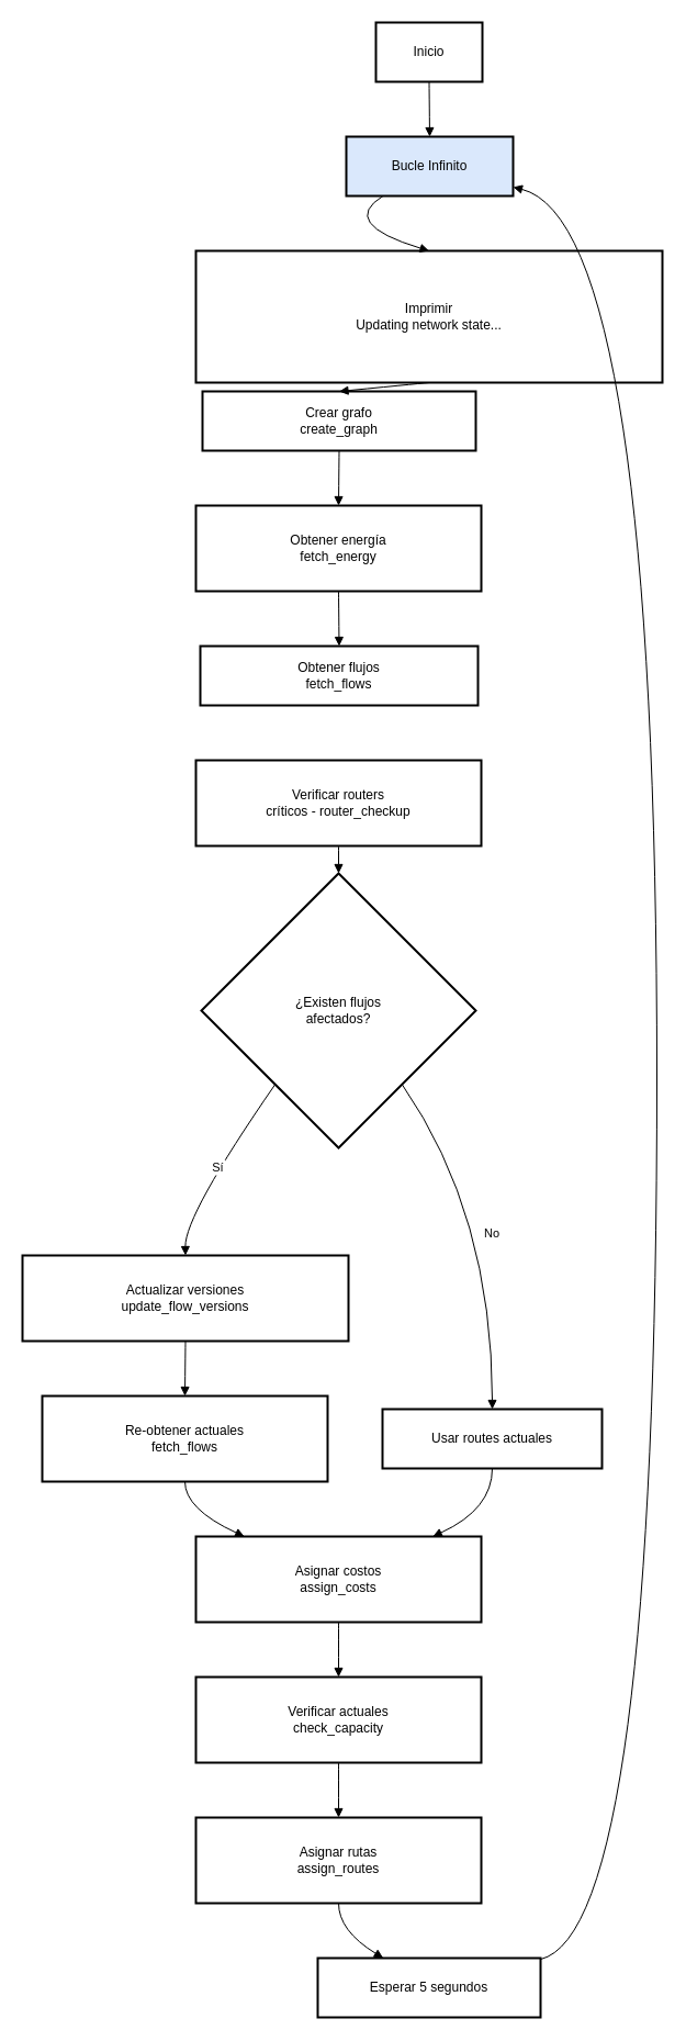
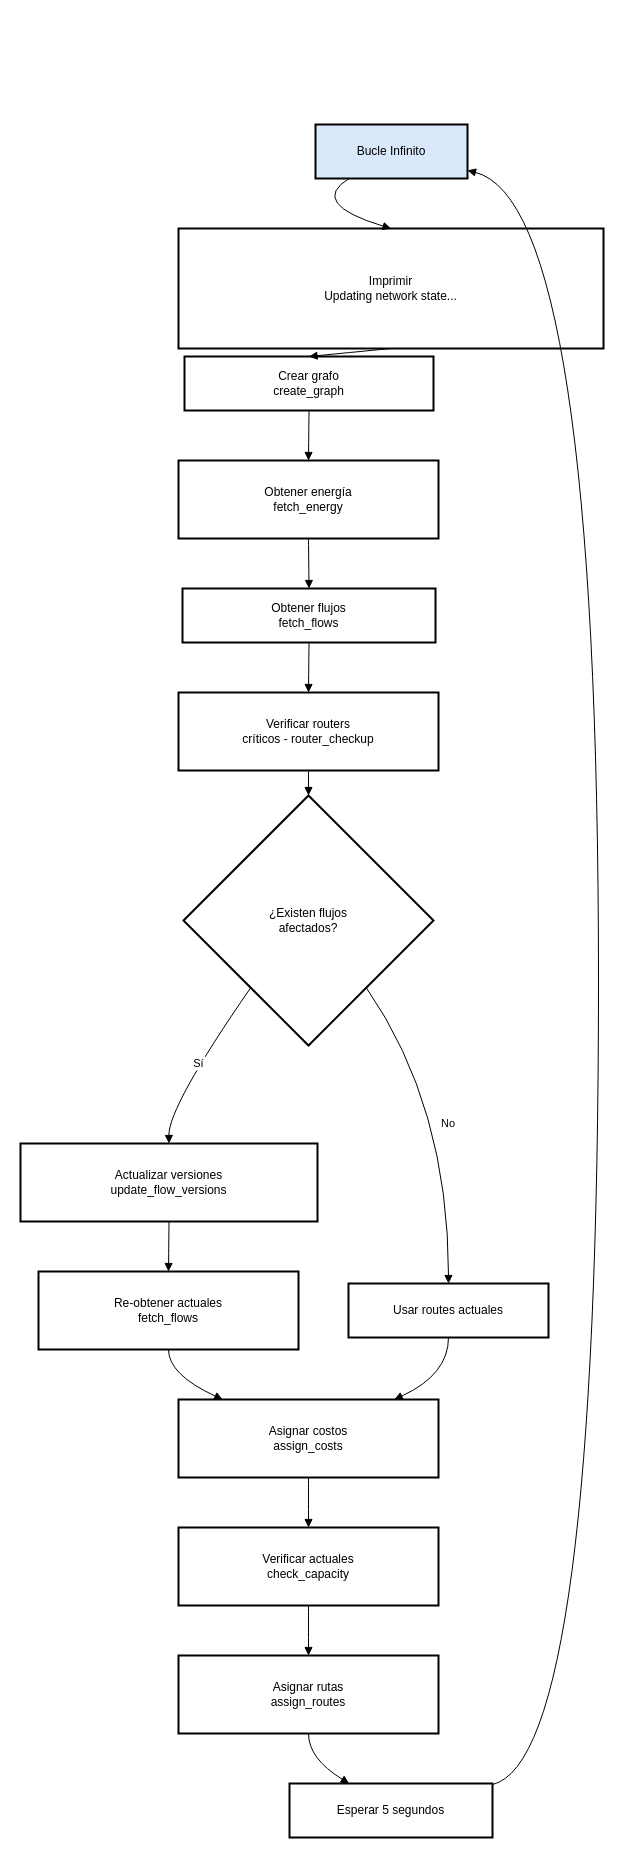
  <mxCell id="0" />
  <mxCell id="1" parent="0" />
- <mxCell id="2" value="Inicio" style="whiteSpace=wrap;strokeWidth=2;" vertex="1" parent="1"><mxGeometry x="342" y="20" width="97" height="54" as="geometry" /></mxCell>
  <mxCell id="3" value="Bucle Infinito" style="whiteSpace=wrap;strokeWidth=2;fillColor=#dae8fc;" vertex="1" parent="1"><mxGeometry x="315" y="124" width="152" height="54" as="geometry" /></mxCell>
  <mxCell id="4" value="Imprimir&#10;Updating network state..." style="whiteSpace=wrap;strokeWidth=2;" vertex="1" parent="1"><mxGeometry x="178" y="228" width="425" height="120" as="geometry" /></mxCell>
  <mxCell id="5" value="Crear grafo&#10;create_graph" style="whiteSpace=wrap;strokeWidth=2;" vertex="1" parent="1"><mxGeometry x="184" y="356" width="249" height="54" as="geometry" /></mxCell>
  <mxCell id="6" value="Obtener energía&#10;fetch_energy" style="whiteSpace=wrap;strokeWidth=2;" vertex="1" parent="1"><mxGeometry x="178" y="460" width="260" height="78" as="geometry" /></mxCell>
  <mxCell id="7" value="Obtener flujos&#10;fetch_flows" style="whiteSpace=wrap;strokeWidth=2;" vertex="1" parent="1"><mxGeometry x="182" y="588" width="253" height="54" as="geometry" /></mxCell>
  <mxCell id="8" value="Verificar routers&#10;críticos - router_checkup" style="whiteSpace=wrap;strokeWidth=2;" vertex="1" parent="1"><mxGeometry x="178" y="692" width="260" height="78" as="geometry" /></mxCell>
  <mxCell id="9" value="¿Existen flujos&#10;afectados?" style="rhombus;strokeWidth=2;whiteSpace=wrap;" vertex="1" parent="1"><mxGeometry x="183" y="795" width="250" height="250" as="geometry" /></mxCell>
  <mxCell id="10" value="Actualizar versiones&#10;update_flow_versions" style="whiteSpace=wrap;strokeWidth=2;" vertex="1" parent="1"><mxGeometry x="20" y="1143" width="297" height="78" as="geometry" /></mxCell>
  <mxCell id="11" value="Re-obtener actuales&#10;fetch_flows" style="whiteSpace=wrap;strokeWidth=2;" vertex="1" parent="1"><mxGeometry x="38" y="1271" width="260" height="78" as="geometry" /></mxCell>
  <mxCell id="12" value="Usar routes actuales" style="whiteSpace=wrap;strokeWidth=2;" vertex="1" parent="1"><mxGeometry x="348" y="1283" width="200" height="54" as="geometry" /></mxCell>
  <mxCell id="13" value="Asignar costos&#10;assign_costs" style="whiteSpace=wrap;strokeWidth=2;" vertex="1" parent="1"><mxGeometry x="178" y="1399" width="260" height="78" as="geometry" /></mxCell>
  <mxCell id="14" value="Verificar actuales&#10;check_capacity" style="whiteSpace=wrap;strokeWidth=2;" vertex="1" parent="1"><mxGeometry x="178" y="1527" width="260" height="78" as="geometry" /></mxCell>
  <mxCell id="15" value="Asignar rutas&#10;assign_routes" style="whiteSpace=wrap;strokeWidth=2;" vertex="1" parent="1"><mxGeometry x="178" y="1655" width="260" height="78" as="geometry" /></mxCell>
  <mxCell id="16" value="Esperar 5 segundos" style="whiteSpace=wrap;strokeWidth=2;" vertex="1" parent="1"><mxGeometry x="289" y="1783" width="203" height="54" as="geometry" /></mxCell>
- <mxCell id="17" value="" style="curved=1;startArrow=none;endArrow=block;exitX=0.5;exitY=1;entryX=0.5;entryY=0;rounded=0;" edge="1" parent="1" source="2" target="3"><mxGeometry relative="1" as="geometry"><Array as="points" /></mxGeometry></mxCell>
  <mxCell id="18" value="" style="curved=1;startArrow=none;endArrow=block;exitX=0.22;exitY=1;entryX=0.5;entryY=0;rounded=0;" edge="1" parent="1" source="3" target="4"><mxGeometry relative="1" as="geometry"><Array as="points"><mxPoint x="308" y="203" /></Array></mxGeometry></mxCell>
  <mxCell id="19" value="" style="curved=1;startArrow=none;endArrow=block;exitX=0.5;exitY=1;entryX=0.5;entryY=0;rounded=0;" edge="1" parent="1" source="4" target="5"><mxGeometry relative="1" as="geometry"><Array as="points" /></mxGeometry></mxCell>
  <mxCell id="20" value="" style="curved=1;startArrow=none;endArrow=block;exitX=0.5;exitY=1;entryX=0.5;entryY=0;rounded=0;" edge="1" parent="1" source="5" target="6"><mxGeometry relative="1" as="geometry"><Array as="points" /></mxGeometry></mxCell>
  <mxCell id="21" value="" style="curved=1;startArrow=none;endArrow=block;exitX=0.5;exitY=1;entryX=0.5;entryY=0;rounded=0;" edge="1" parent="1" source="6" target="7"><mxGeometry relative="1" as="geometry"><Array as="points" /></mxGeometry></mxCell>
+ <mxCell id="22" value="" style="curved=1;startArrow=none;endArrow=block;exitX=0.5;exitY=1;entryX=0.5;entryY=0;rounded=0;" edge="1" parent="1" source="7" target="8"><mxGeometry relative="1" as="geometry"><Array as="points" /></mxGeometry></mxCell>
  <mxCell id="23" value="" style="curved=1;startArrow=none;endArrow=block;exitX=0.5;exitY=1;entryX=0.5;entryY=0;rounded=0;" edge="1" parent="1" source="8" target="9"><mxGeometry relative="1" as="geometry"><Array as="points" /></mxGeometry></mxCell>
  <mxCell id="24" value="Sí" style="curved=1;startArrow=none;endArrow=block;exitX=0.07;exitY=1;entryX=0.5;entryY=0;rounded=0;" edge="1" parent="1" source="9" target="10"><mxGeometry relative="1" as="geometry"><Array as="points"><mxPoint x="168" y="1106" /></Array></mxGeometry></mxCell>
  <mxCell id="25" value="" style="curved=1;startArrow=none;endArrow=block;exitX=0.5;exitY=1;entryX=0.5;entryY=0;rounded=0;" edge="1" parent="1" source="10" target="11"><mxGeometry relative="1" as="geometry"><Array as="points" /></mxGeometry></mxCell>
  <mxCell id="26" value="No" style="curved=1;startArrow=none;endArrow=block;exitX=0.93;exitY=1;entryX=0.5;entryY=-0.01;rounded=0;" edge="1" parent="1" source="9" target="12"><mxGeometry relative="1" as="geometry"><Array as="points"><mxPoint x="448" y="1106" /></Array></mxGeometry></mxCell>
  <mxCell id="27" value="" style="curved=1;startArrow=none;endArrow=block;exitX=0.5;exitY=1;entryX=0.17;entryY=0;rounded=0;" edge="1" parent="1" source="11" target="13"><mxGeometry relative="1" as="geometry"><Array as="points"><mxPoint x="168" y="1374" /></Array></mxGeometry></mxCell>
  <mxCell id="28" value="" style="curved=1;startArrow=none;endArrow=block;exitX=0.5;exitY=0.99;entryX=0.83;entryY=0;rounded=0;" edge="1" parent="1" source="12" target="13"><mxGeometry relative="1" as="geometry"><Array as="points"><mxPoint x="448" y="1374" /></Array></mxGeometry></mxCell>
  <mxCell id="29" value="" style="curved=1;startArrow=none;endArrow=block;exitX=0.5;exitY=1;entryX=0.5;entryY=0;rounded=0;" edge="1" parent="1" source="13" target="14"><mxGeometry relative="1" as="geometry"><Array as="points" /></mxGeometry></mxCell>
  <mxCell id="30" value="" style="curved=1;startArrow=none;endArrow=block;exitX=0.5;exitY=1;entryX=0.5;entryY=0;rounded=0;" edge="1" parent="1" source="14" target="15"><mxGeometry relative="1" as="geometry"><Array as="points" /></mxGeometry></mxCell>
  <mxCell id="31" value="" style="curved=1;startArrow=none;endArrow=block;exitX=0.5;exitY=1;entryX=0.29;entryY=-0.01;rounded=0;" edge="1" parent="1" source="15" target="16"><mxGeometry relative="1" as="geometry"><Array as="points"><mxPoint x="308" y="1758" /></Array></mxGeometry></mxCell>
  <mxCell id="32" value="" style="curved=1;startArrow=none;endArrow=block;exitX=1;exitY=0.02;entryX=1;entryY=0.85;rounded=0;" edge="1" parent="1" source="16" target="3"><mxGeometry relative="1" as="geometry"><Array as="points"><mxPoint x="598" y="1758" /><mxPoint x="598" y="203" /></Array></mxGeometry></mxCell>
